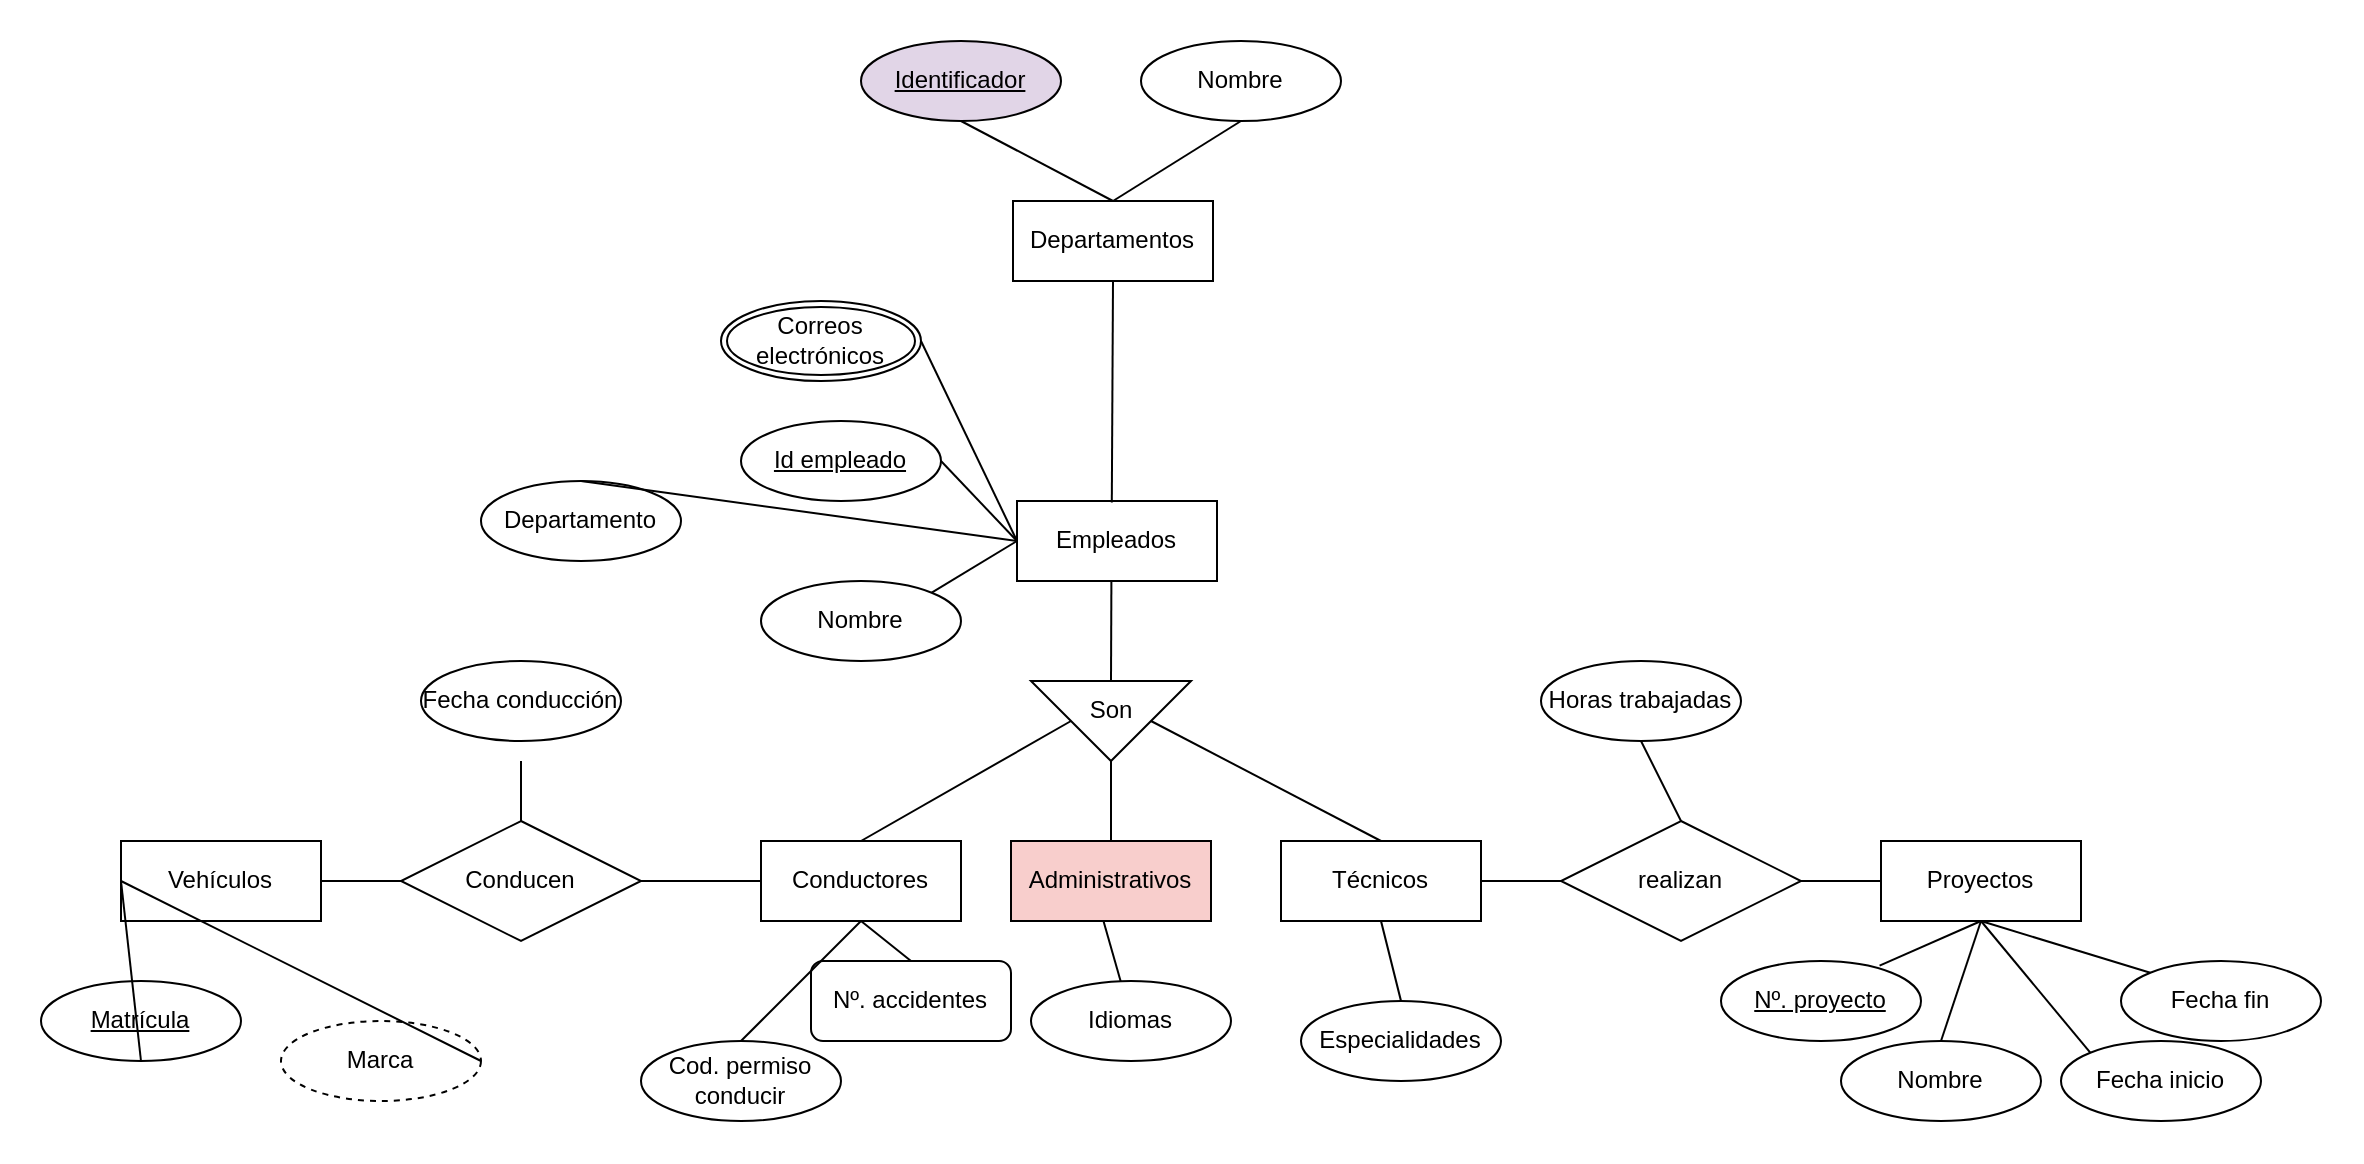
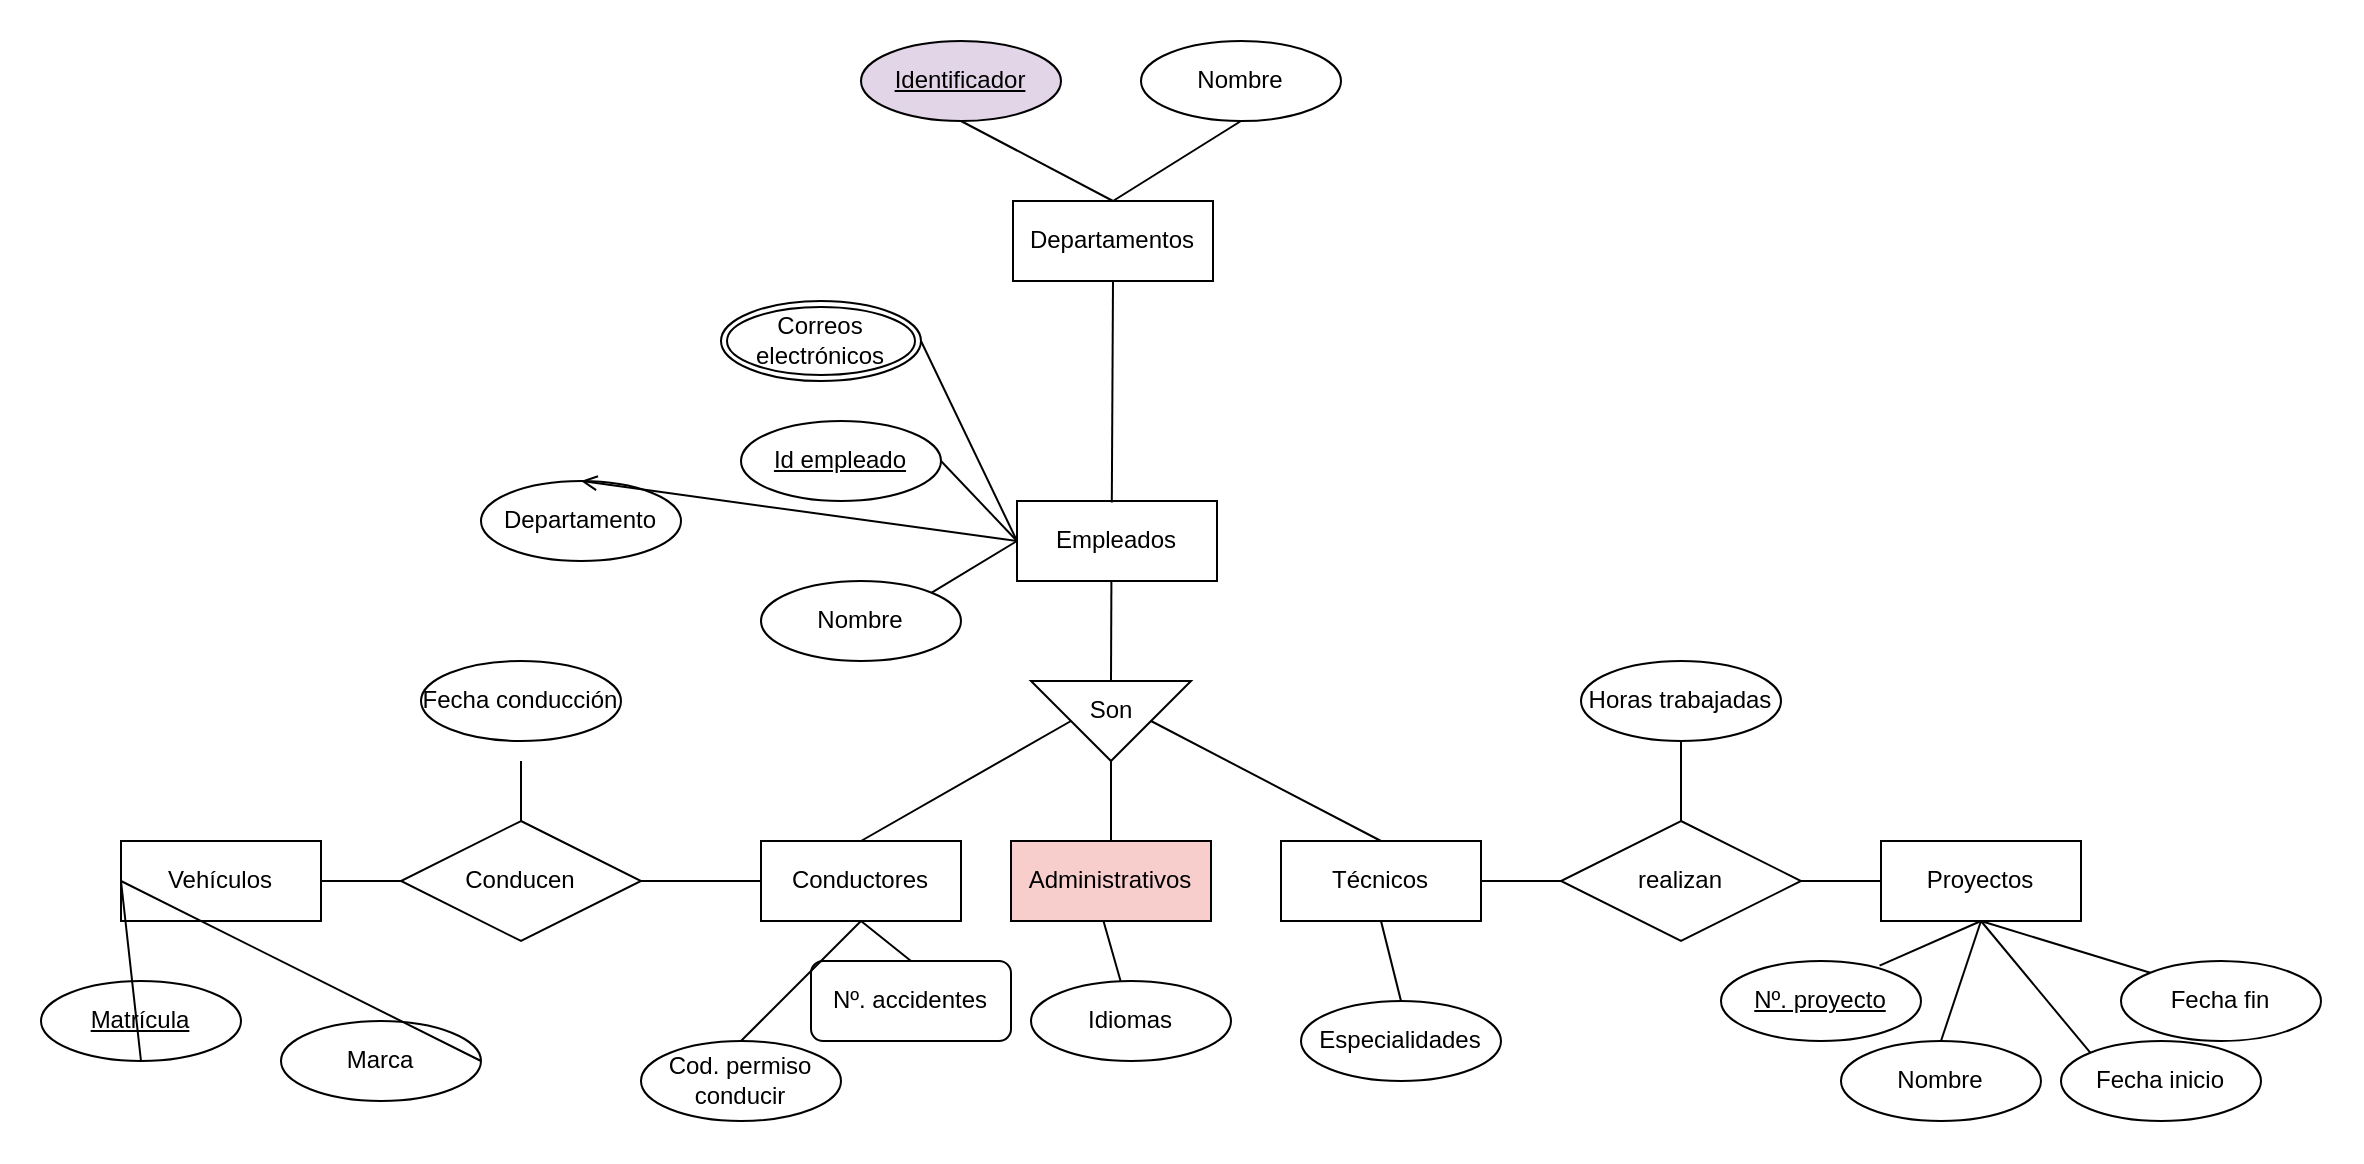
  <mxCell id="0" />
  <mxCell id="1" parent="0" />
  <mxCell id="2" value="Departamentos" style="whiteSpace=wrap;html=1;align=center;" vertex="1" parent="1"><mxGeometry x="506" y="100" width="100" height="40" as="geometry" /></mxCell>
  <mxCell id="3" value="Nombre" style="ellipse;whiteSpace=wrap;html=1;align=center;" vertex="1" parent="1"><mxGeometry x="570" y="20" width="100" height="40" as="geometry" /></mxCell>
  <mxCell id="4" value="Identificador" style="ellipse;whiteSpace=wrap;html=1;align=center;fontStyle=4;fillColor=#e1d5e7;" vertex="1" parent="1"><mxGeometry x="430" y="20" width="100" height="40" as="geometry" /></mxCell>
  <mxCell id="5" value="" style="endArrow=none;html=1;rounded=0;entryX=0.5;entryY=1;entryDx=0;entryDy=0;exitX=0.5;exitY=0;exitDx=0;exitDy=0;" edge="1" parent="1" source="2" target="4"><mxGeometry relative="1" as="geometry"><mxPoint x="480" y="120" as="sourcePoint" /><mxPoint x="640" y="120" as="targetPoint" /></mxGeometry></mxCell>
  <mxCell id="6" value="" style="endArrow=none;html=1;rounded=0;entryX=0.5;entryY=1;entryDx=0;entryDy=0;exitX=0.5;exitY=0;exitDx=0;exitDy=0;" edge="1" parent="1" source="2" target="3"><mxGeometry relative="1" as="geometry"><mxPoint x="480" y="120" as="sourcePoint" /><mxPoint x="640" y="120" as="targetPoint" /></mxGeometry></mxCell>
  <mxCell id="7" value="Empleados" style="whiteSpace=wrap;html=1;align=center;" vertex="1" parent="1"><mxGeometry x="508" y="250" width="100" height="40" as="geometry" /></mxCell>
  <mxCell id="8" value="Id empleado" style="ellipse;whiteSpace=wrap;html=1;align=center;fontStyle=4;" vertex="1" parent="1"><mxGeometry x="370" y="210" width="100" height="40" as="geometry" /></mxCell>
  <mxCell id="9" value="Nombre" style="ellipse;whiteSpace=wrap;html=1;align=center;" vertex="1" parent="1"><mxGeometry x="380" y="290" width="100" height="40" as="geometry" /></mxCell>
  <mxCell id="10" value="Correos electrónicos" style="ellipse;shape=doubleEllipse;margin=3;whiteSpace=wrap;html=1;align=center;" vertex="1" parent="1"><mxGeometry x="360" y="150" width="100" height="40" as="geometry" /></mxCell>
  <mxCell id="11" value="Departamento" style="ellipse;whiteSpace=wrap;html=1;align=center;" vertex="1" parent="1"><mxGeometry x="240" y="240" width="100" height="40" as="geometry" /></mxCell>
  <mxCell id="12" value="" style="endArrow=none;html=1;rounded=0;exitX=1;exitY=0.5;exitDx=0;exitDy=0;entryX=0;entryY=0.5;entryDx=0;entryDy=0;" edge="1" parent="1" source="10" target="7"><mxGeometry relative="1" as="geometry"><mxPoint x="480" y="240" as="sourcePoint" /><mxPoint x="500" y="270" as="targetPoint" /></mxGeometry></mxCell>
  <mxCell id="13" value="" style="endArrow=none;html=1;rounded=0;exitX=1;exitY=0.5;exitDx=0;exitDy=0;entryX=0;entryY=0.5;entryDx=0;entryDy=0;" edge="1" parent="1" source="8" target="7"><mxGeometry relative="1" as="geometry"><mxPoint x="480" y="240" as="sourcePoint" /><mxPoint x="640" y="240" as="targetPoint" /></mxGeometry></mxCell>
  <mxCell id="14" value="" style="endArrow=none;html=1;rounded=0;entryX=1;entryY=0;entryDx=0;entryDy=0;exitX=0;exitY=0.5;exitDx=0;exitDy=0;" edge="1" parent="1" source="7" target="9"><mxGeometry relative="1" as="geometry"><mxPoint x="480" y="240" as="sourcePoint" /><mxPoint x="640" y="240" as="targetPoint" /></mxGeometry></mxCell>
- <mxCell id="15" value="" style="endArrow=none;html=1;rounded=0;entryX=0.5;entryY=0;entryDx=0;entryDy=0;exitX=0;exitY=0.5;exitDx=0;exitDy=0;" edge="1" parent="1" source="7" target="11"><mxGeometry relative="1" as="geometry"><mxPoint x="480" y="240" as="sourcePoint" /><mxPoint x="640" y="240" as="targetPoint" /></mxGeometry></mxCell>
+ <mxCell id="15" value="" style="endArrow=open;html=1;rounded=0;entryX=0.5;entryY=0;entryDx=0;entryDy=0;exitX=0;exitY=0.5;exitDx=0;exitDy=0;" edge="1" parent="1" source="7" target="11"><mxGeometry relative="1" as="geometry"><mxPoint x="480" y="240" as="sourcePoint" /><mxPoint x="640" y="240" as="targetPoint" /></mxGeometry></mxCell>
  <mxCell id="16" value="Cod. permiso conducir" style="ellipse;whiteSpace=wrap;html=1;align=center;" vertex="1" parent="1"><mxGeometry x="320" y="520" width="100" height="40" as="geometry" /></mxCell>
  <mxCell id="17" value="" style="verticalLabelPosition=bottom;verticalAlign=top;html=1;shape=mxgraph.basic.acute_triangle;dx=0.5;rotation=-180;" vertex="1" parent="1"><mxGeometry x="515" y="340" width="80" height="40" as="geometry" /></mxCell>
  <mxCell id="18" value="Conductores" style="whiteSpace=wrap;html=1;align=center;" vertex="1" parent="1"><mxGeometry x="380" y="420" width="100" height="40" as="geometry" /></mxCell>
  <mxCell id="19" value="Administrativos" style="whiteSpace=wrap;html=1;align=center;fillColor=#f8cecc;" vertex="1" parent="1"><mxGeometry x="505" y="420" width="100" height="40" as="geometry" /></mxCell>
  <mxCell id="20" value="Técnicos" style="whiteSpace=wrap;html=1;align=center;" vertex="1" parent="1"><mxGeometry x="640" y="420" width="100" height="40" as="geometry" /></mxCell>
  <mxCell id="21" value="Nº. accidentes" style="whiteSpace=wrap;html=1;align=center;rounded=1;" vertex="1" parent="1"><mxGeometry x="405" y="480" width="100" height="40" as="geometry" /></mxCell>
  <mxCell id="22" value="Idiomas" style="ellipse;whiteSpace=wrap;html=1;align=center;" vertex="1" parent="1"><mxGeometry x="515" y="490" width="100" height="40" as="geometry" /></mxCell>
  <mxCell id="23" value="Especialidades" style="ellipse;whiteSpace=wrap;html=1;align=center;" vertex="1" parent="1"><mxGeometry x="650" y="500" width="100" height="40" as="geometry" /></mxCell>
  <mxCell id="24" value="" style="endArrow=none;html=1;rounded=0;exitX=0.472;exitY=1.006;exitDx=0;exitDy=0;entryX=0.5;entryY=1;entryDx=0;entryDy=0;entryPerimeter=0;exitPerimeter=0;" edge="1" parent="1" source="7" target="17"><mxGeometry relative="1" as="geometry"><mxPoint x="480" y="350" as="sourcePoint" /><mxPoint x="640" y="350" as="targetPoint" /></mxGeometry></mxCell>
  <mxCell id="25" value="" style="endArrow=none;html=1;rounded=0;exitX=0.5;exitY=1;exitDx=0;exitDy=0;entryX=0.434;entryY=0.02;entryDx=0;entryDy=0;entryPerimeter=0;" edge="1" parent="1" source="2"><mxGeometry relative="1" as="geometry"><mxPoint x="484" y="350" as="sourcePoint" /><mxPoint x="555.4" y="250.8" as="targetPoint" /></mxGeometry></mxCell>
  <mxCell id="26" value="" style="endArrow=none;html=1;rounded=0;exitX=0.5;exitY=0;exitDx=0;exitDy=0;entryX=0;entryY=0;entryDx=60;entryDy=20;entryPerimeter=0;" edge="1" parent="1" source="18" target="17"><mxGeometry relative="1" as="geometry"><mxPoint x="480" y="350" as="sourcePoint" /><mxPoint x="640" y="350" as="targetPoint" /></mxGeometry></mxCell>
  <mxCell id="27" value="" style="endArrow=none;html=1;rounded=0;entryX=0.5;entryY=0;entryDx=0;entryDy=0;exitX=0;exitY=0;exitDx=40;exitDy=0;exitPerimeter=0;" edge="1" parent="1" source="17" target="19"><mxGeometry relative="1" as="geometry"><mxPoint x="480" y="350" as="sourcePoint" /><mxPoint x="640" y="350" as="targetPoint" /></mxGeometry></mxCell>
  <mxCell id="28" value="" style="endArrow=none;html=1;rounded=0;entryX=0.5;entryY=0;entryDx=0;entryDy=0;exitX=0;exitY=0;exitDx=20;exitDy=20;exitPerimeter=0;" edge="1" parent="1" source="17" target="20"><mxGeometry relative="1" as="geometry"><mxPoint x="480" y="350" as="sourcePoint" /><mxPoint x="640" y="350" as="targetPoint" /></mxGeometry></mxCell>
  <mxCell id="29" value="Son" style="text;html=1;align=center;verticalAlign=middle;resizable=0;points=[];autosize=1;strokeColor=none;fillColor=none;" vertex="1" parent="1"><mxGeometry x="535" y="340" width="40" height="30" as="geometry" /></mxCell>
  <mxCell id="30" value="" style="endArrow=none;html=1;rounded=0;entryX=0.5;entryY=1;entryDx=0;entryDy=0;exitX=0.5;exitY=0;exitDx=0;exitDy=0;" edge="1" parent="1" source="16" target="18"><mxGeometry relative="1" as="geometry"><mxPoint x="480" y="520" as="sourcePoint" /><mxPoint x="640" y="520" as="targetPoint" /></mxGeometry></mxCell>
  <mxCell id="31" value="" style="endArrow=none;html=1;rounded=0;exitX=0.5;exitY=1;exitDx=0;exitDy=0;entryX=0.5;entryY=0;entryDx=0;entryDy=0;" edge="1" parent="1" source="18" target="21"><mxGeometry relative="1" as="geometry"><mxPoint x="480" y="520" as="sourcePoint" /><mxPoint x="640" y="520" as="targetPoint" /></mxGeometry></mxCell>
  <mxCell id="32" value="" style="endArrow=none;html=1;rounded=0;exitX=0.462;exitY=0.996;exitDx=0;exitDy=0;exitPerimeter=0;" edge="1" parent="1" source="19" target="22"><mxGeometry relative="1" as="geometry"><mxPoint x="480" y="520" as="sourcePoint" /><mxPoint x="640" y="520" as="targetPoint" /></mxGeometry></mxCell>
  <mxCell id="33" value="" style="endArrow=none;html=1;rounded=0;exitX=0.5;exitY=1;exitDx=0;exitDy=0;entryX=0.5;entryY=0;entryDx=0;entryDy=0;" edge="1" parent="1" source="20" target="23"><mxGeometry relative="1" as="geometry"><mxPoint x="480" y="520" as="sourcePoint" /><mxPoint x="640" y="520" as="targetPoint" /></mxGeometry></mxCell>
  <mxCell id="34" value="Vehículos" style="whiteSpace=wrap;html=1;align=center;" vertex="1" parent="1"><mxGeometry x="60" y="420" width="100" height="40" as="geometry" /></mxCell>
- <mxCell id="35" value="Marca" style="ellipse;whiteSpace=wrap;html=1;align=center;dashed=1;" vertex="1" parent="1"><mxGeometry x="140" y="510" width="100" height="40" as="geometry" /></mxCell>
+ <mxCell id="35" value="Marca" style="ellipse;whiteSpace=wrap;html=1;align=center;" vertex="1" parent="1"><mxGeometry x="140" y="510" width="100" height="40" as="geometry" /></mxCell>
  <mxCell id="36" value="Matrícula" style="ellipse;whiteSpace=wrap;html=1;align=center;fontStyle=4;" vertex="1" parent="1"><mxGeometry x="20" y="490" width="100" height="40" as="geometry" /></mxCell>
  <mxCell id="37" value="" style="endArrow=none;html=1;rounded=0;exitX=1;exitY=0.5;exitDx=0;exitDy=0;entryX=0;entryY=0.5;entryDx=0;entryDy=0;" edge="1" parent="1" source="34" target="18"><mxGeometry relative="1" as="geometry"><mxPoint x="240" y="550" as="sourcePoint" /><mxPoint x="400" y="550" as="targetPoint" /></mxGeometry></mxCell>
  <mxCell id="38" value="Conducen" style="shape=rhombus;perimeter=rhombusPerimeter;whiteSpace=wrap;html=1;align=center;" vertex="1" parent="1"><mxGeometry x="200" y="410" width="120" height="60" as="geometry" /></mxCell>
  <mxCell id="39" value="" style="endArrow=none;html=1;rounded=0;exitX=0.5;exitY=1;exitDx=0;exitDy=0;entryX=0;entryY=0.5;entryDx=0;entryDy=0;" edge="1" parent="1" source="36" target="34"><mxGeometry relative="1" as="geometry"><mxPoint x="240" y="550" as="sourcePoint" /><mxPoint x="400" y="550" as="targetPoint" /></mxGeometry></mxCell>
  <mxCell id="40" value="" style="endArrow=none;html=1;rounded=0;exitX=1;exitY=0.5;exitDx=0;exitDy=0;entryX=0;entryY=0.5;entryDx=0;entryDy=0;" edge="1" parent="1" source="35" target="34"><mxGeometry relative="1" as="geometry"><mxPoint x="240" y="550" as="sourcePoint" /><mxPoint x="400" y="550" as="targetPoint" /></mxGeometry></mxCell>
  <mxCell id="41" value="Fecha conducción" style="ellipse;whiteSpace=wrap;html=1;align=center;" vertex="1" parent="1"><mxGeometry x="210" y="330" width="100" height="40" as="geometry" /></mxCell>
  <mxCell id="42" value="" style="endArrow=none;html=1;rounded=0;" edge="1" parent="1"><mxGeometry relative="1" as="geometry"><mxPoint x="260" y="380" as="sourcePoint" /><mxPoint x="260" y="410" as="targetPoint" /></mxGeometry></mxCell>
  <mxCell id="43" value="Proyectos" style="whiteSpace=wrap;html=1;align=center;" vertex="1" parent="1"><mxGeometry x="940" y="420" width="100" height="40" as="geometry" /></mxCell>
  <mxCell id="44" value="" style="endArrow=none;html=1;rounded=0;entryX=0;entryY=0.5;entryDx=0;entryDy=0;exitX=1;exitY=0.5;exitDx=0;exitDy=0;" edge="1" parent="1" source="20" target="43"><mxGeometry relative="1" as="geometry"><mxPoint x="720" y="530" as="sourcePoint" /><mxPoint x="880" y="530" as="targetPoint" /></mxGeometry></mxCell>
  <mxCell id="45" value="realizan" style="shape=rhombus;perimeter=rhombusPerimeter;whiteSpace=wrap;html=1;align=center;" vertex="1" parent="1"><mxGeometry x="780" y="410" width="120" height="60" as="geometry" /></mxCell>
  <mxCell id="46" value="Nº. proyecto" style="ellipse;whiteSpace=wrap;html=1;align=center;fontStyle=4;" vertex="1" parent="1"><mxGeometry x="860" y="480" width="100" height="40" as="geometry" /></mxCell>
  <mxCell id="47" value="Nombre" style="ellipse;whiteSpace=wrap;html=1;align=center;" vertex="1" parent="1"><mxGeometry x="920" y="520" width="100" height="40" as="geometry" /></mxCell>
  <mxCell id="48" value="Fecha inicio" style="ellipse;whiteSpace=wrap;html=1;align=center;" vertex="1" parent="1"><mxGeometry x="1030" y="520" width="100" height="40" as="geometry" /></mxCell>
  <mxCell id="49" value="Fecha fin" style="ellipse;whiteSpace=wrap;html=1;align=center;" vertex="1" parent="1"><mxGeometry x="1060" y="480" width="100" height="40" as="geometry" /></mxCell>
  <mxCell id="50" value="" style="endArrow=none;html=1;rounded=0;entryX=0.5;entryY=1;entryDx=0;entryDy=0;exitX=0.793;exitY=0.058;exitDx=0;exitDy=0;exitPerimeter=0;" edge="1" parent="1" source="46" target="43"><mxGeometry relative="1" as="geometry"><mxPoint x="720" y="530" as="sourcePoint" /><mxPoint x="880" y="530" as="targetPoint" /></mxGeometry></mxCell>
  <mxCell id="51" value="" style="endArrow=none;html=1;rounded=0;entryX=0.5;entryY=1;entryDx=0;entryDy=0;exitX=0.5;exitY=0;exitDx=0;exitDy=0;" edge="1" parent="1" source="47" target="43"><mxGeometry relative="1" as="geometry"><mxPoint x="720" y="530" as="sourcePoint" /><mxPoint x="880" y="530" as="targetPoint" /></mxGeometry></mxCell>
  <mxCell id="52" value="" style="endArrow=none;html=1;rounded=0;exitX=0;exitY=0;exitDx=0;exitDy=0;entryX=0.5;entryY=1;entryDx=0;entryDy=0;" edge="1" parent="1" source="48" target="43"><mxGeometry relative="1" as="geometry"><mxPoint x="720" y="530" as="sourcePoint" /><mxPoint x="880" y="530" as="targetPoint" /></mxGeometry></mxCell>
  <mxCell id="53" value="" style="endArrow=none;html=1;rounded=0;entryX=0.5;entryY=1;entryDx=0;entryDy=0;exitX=0;exitY=0;exitDx=0;exitDy=0;" edge="1" parent="1" source="49" target="43"><mxGeometry relative="1" as="geometry"><mxPoint x="720" y="530" as="sourcePoint" /><mxPoint x="880" y="530" as="targetPoint" /></mxGeometry></mxCell>
- <mxCell id="54" value="Horas trabajadas" style="ellipse;whiteSpace=wrap;html=1;align=center;" vertex="1" parent="1"><mxGeometry x="770" y="330" width="100" height="40" as="geometry" /></mxCell>
+ <mxCell id="54" value="Horas trabajadas" style="ellipse;whiteSpace=wrap;html=1;align=center;" vertex="1" parent="1"><mxGeometry x="790" y="330" width="100" height="40" as="geometry" /></mxCell>
  <mxCell id="55" value="" style="endArrow=none;html=1;rounded=0;entryX=0.5;entryY=0;entryDx=0;entryDy=0;exitX=0.5;exitY=1;exitDx=0;exitDy=0;" edge="1" parent="1" source="54" target="45"><mxGeometry relative="1" as="geometry"><mxPoint x="650" y="430" as="sourcePoint" /><mxPoint x="810" y="430" as="targetPoint" /></mxGeometry></mxCell>
